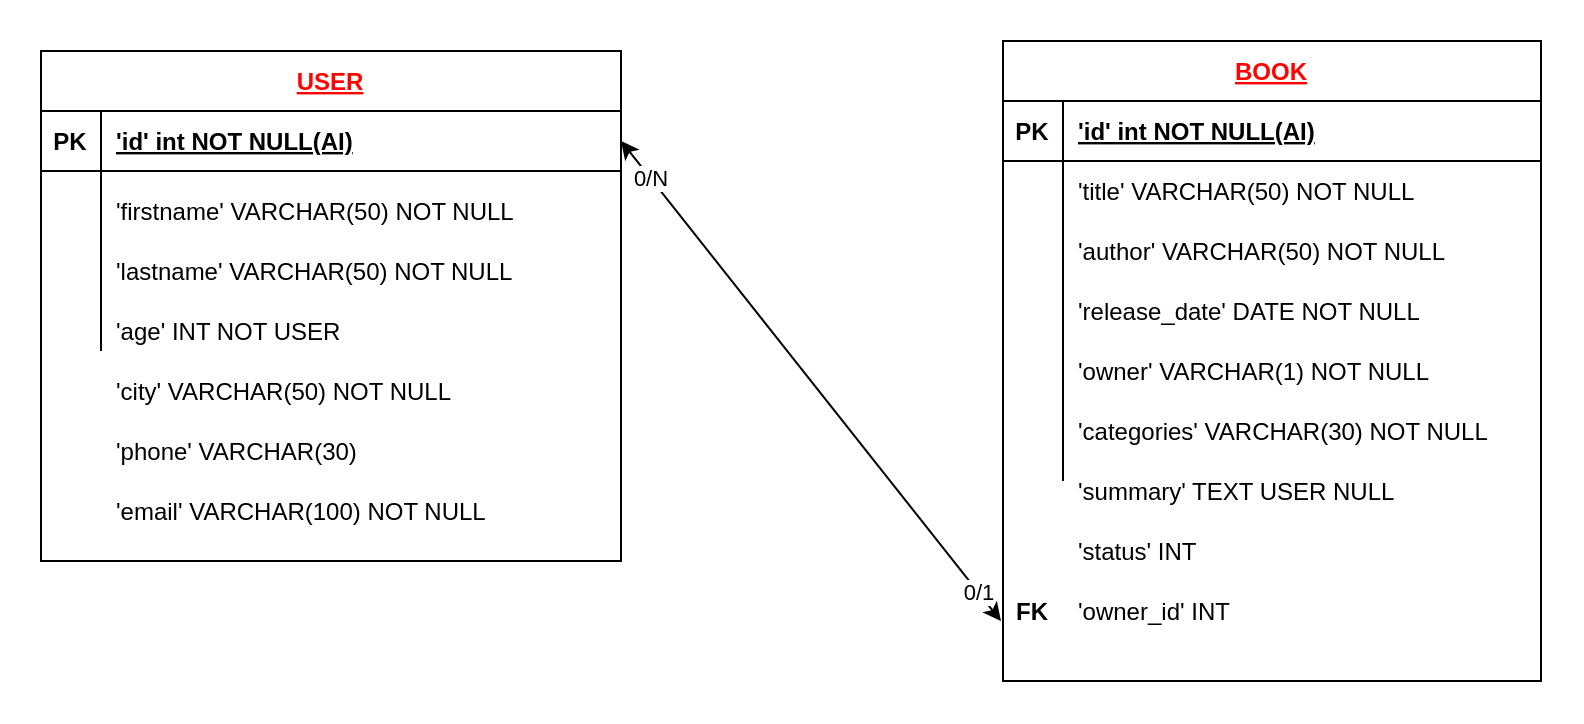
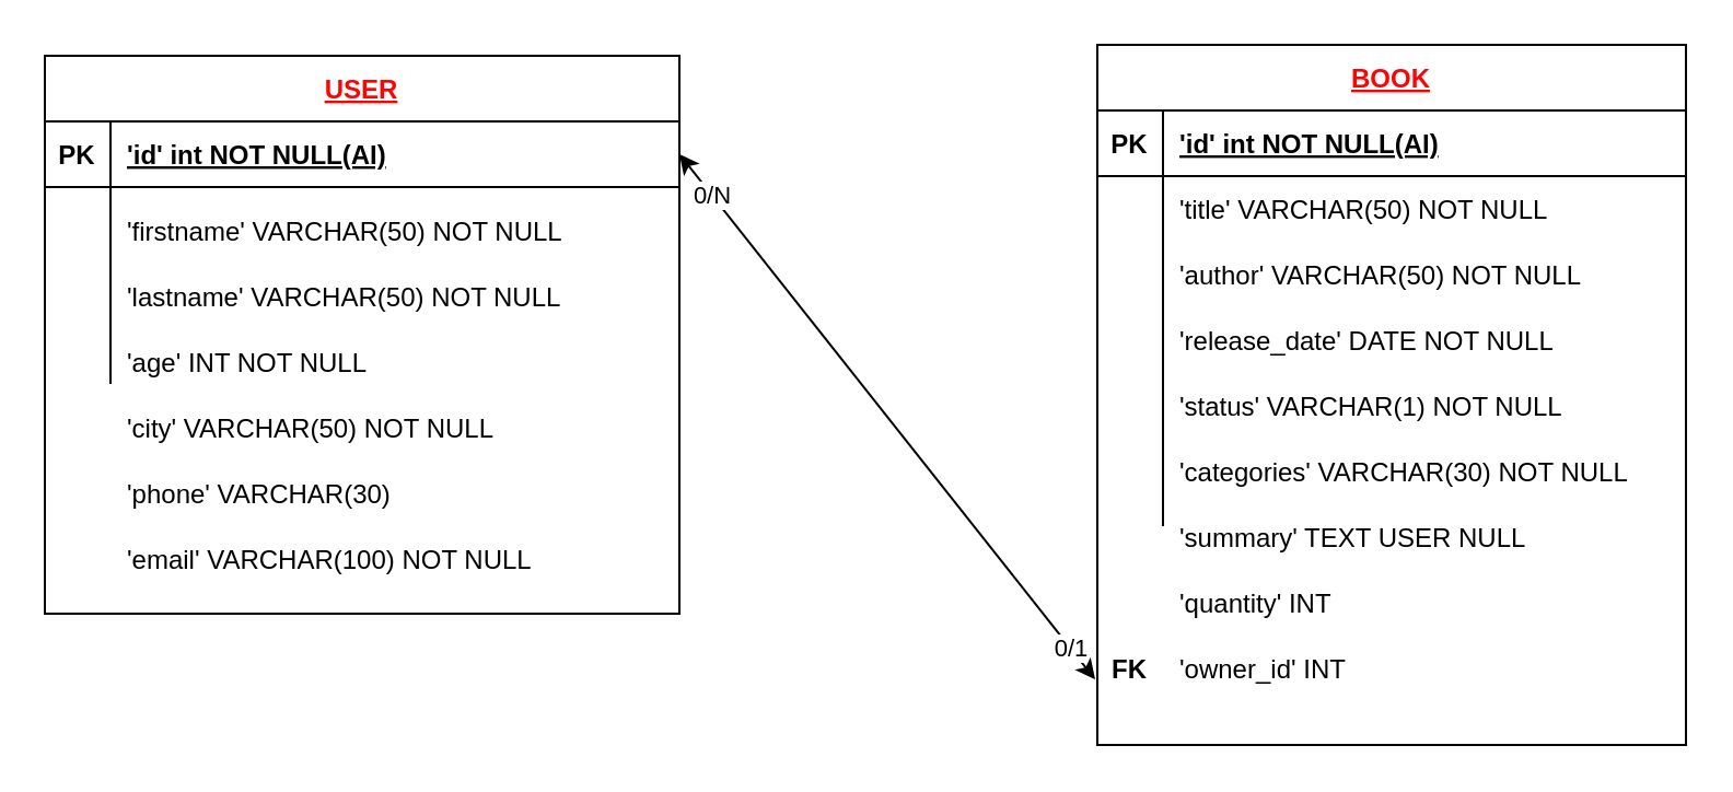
  <mxCell id="0" />
  <mxCell id="1" parent="0" />
  <mxCell id="2" value="USER" style="shape=table;startSize=30;container=1;collapsible=1;childLayout=tableLayout;fixedRows=1;rowLines=0;fontStyle=5;align=center;resizeLast=1;fontColor=#FF0303;" parent="1" vertex="1"><mxGeometry x="20" y="25" width="290" height="255" as="geometry"><mxRectangle x="120" y="120" width="70" height="30" as="alternateBounds" /></mxGeometry></mxCell>
  <mxCell id="3" value="" style="shape=partialRectangle;collapsible=0;dropTarget=0;pointerEvents=0;fillColor=none;points=[[0,0.5],[1,0.5]];portConstraint=eastwest;top=0;left=0;right=0;bottom=1;" parent="2" vertex="1"><mxGeometry y="30" width="290" height="30" as="geometry" /></mxCell>
  <mxCell id="4" value="PK" style="shape=partialRectangle;overflow=hidden;connectable=0;fillColor=none;top=0;left=0;bottom=0;right=0;fontStyle=1;" parent="3" vertex="1"><mxGeometry width="30" height="30" as="geometry" /></mxCell>
  <mxCell id="5" value="'id' int NOT NULL(AI)" style="shape=partialRectangle;overflow=hidden;connectable=0;fillColor=none;top=0;left=0;bottom=0;right=0;align=left;spacingLeft=6;fontStyle=5;" parent="3" vertex="1"><mxGeometry x="30" width="260" height="30" as="geometry" /></mxCell>
  <mxCell id="6" value="" style="shape=partialRectangle;collapsible=0;dropTarget=0;pointerEvents=0;fillColor=none;points=[[0,0.5],[1,0.5]];portConstraint=eastwest;top=0;left=0;right=0;bottom=0;" parent="2" vertex="1"><mxGeometry y="60" width="290" height="30" as="geometry" /></mxCell>
  <mxCell id="7" value="" style="shape=partialRectangle;overflow=hidden;connectable=0;fillColor=none;top=0;left=0;bottom=0;right=0;" parent="6" vertex="1"><mxGeometry width="30" height="30" as="geometry" /></mxCell>
  <mxCell id="8" value="" style="shape=partialRectangle;overflow=hidden;connectable=0;fillColor=none;top=0;left=0;bottom=0;right=0;align=left;spacingLeft=6;fontStyle=0" parent="6" vertex="1"><mxGeometry x="30" width="260" height="30" as="geometry" /></mxCell>
  <mxCell id="9" value="" style="shape=partialRectangle;collapsible=0;dropTarget=0;pointerEvents=0;fillColor=none;points=[[0,0.5],[1,0.5]];portConstraint=eastwest;top=0;left=0;right=0;bottom=0;" parent="2" vertex="1"><mxGeometry y="90" width="290" height="30" as="geometry" /></mxCell>
  <mxCell id="10" value="" style="shape=partialRectangle;overflow=hidden;connectable=0;fillColor=none;top=0;left=0;bottom=0;right=0;" parent="9" vertex="1"><mxGeometry width="30" height="30" as="geometry" /></mxCell>
  <mxCell id="11" value="" style="shape=partialRectangle;overflow=hidden;connectable=0;fillColor=none;top=0;left=0;bottom=0;right=0;align=left;spacingLeft=6;fontStyle=0" parent="9" vertex="1"><mxGeometry x="30" width="260" height="30" as="geometry" /></mxCell>
  <mxCell id="12" value="" style="shape=partialRectangle;collapsible=0;dropTarget=0;pointerEvents=0;fillColor=none;points=[[0,0.5],[1,0.5]];portConstraint=eastwest;top=0;left=0;right=0;bottom=0;" parent="2" vertex="1"><mxGeometry y="120" width="290" height="30" as="geometry" /></mxCell>
  <mxCell id="13" value="" style="shape=partialRectangle;overflow=hidden;connectable=0;fillColor=none;top=0;left=0;bottom=0;right=0;" parent="12" vertex="1"><mxGeometry width="30" height="30" as="geometry" /></mxCell>
  <mxCell id="14" value="" style="shape=partialRectangle;overflow=hidden;connectable=0;fillColor=none;top=0;left=0;bottom=0;right=0;align=left;spacingLeft=6;fontStyle=0" parent="12" vertex="1"><mxGeometry x="30" width="260" height="30" as="geometry" /></mxCell>
  <mxCell id="15" value="BOOK" style="shape=table;startSize=30;container=1;collapsible=1;childLayout=tableLayout;fixedRows=1;rowLines=0;fontStyle=5;align=center;resizeLast=1;fontColor=#FF0303;" parent="1" vertex="1"><mxGeometry x="501" y="20" width="269" height="320" as="geometry" /></mxCell>
  <mxCell id="16" value="" style="shape=partialRectangle;collapsible=0;dropTarget=0;pointerEvents=0;fillColor=none;points=[[0,0.5],[1,0.5]];portConstraint=eastwest;top=0;left=0;right=0;bottom=1;" parent="15" vertex="1"><mxGeometry y="30" width="269" height="30" as="geometry" /></mxCell>
  <mxCell id="17" value="PK" style="shape=partialRectangle;overflow=hidden;connectable=0;fillColor=none;top=0;left=0;bottom=0;right=0;fontStyle=1;" parent="16" vertex="1"><mxGeometry width="30" height="30" as="geometry" /></mxCell>
  <mxCell id="18" value="'id' int NOT NULL(AI)" style="shape=partialRectangle;overflow=hidden;connectable=0;fillColor=none;top=0;left=0;bottom=0;right=0;align=left;spacingLeft=6;fontStyle=5;" parent="16" vertex="1"><mxGeometry x="30" width="239" height="30" as="geometry" /></mxCell>
  <mxCell id="19" value="" style="shape=partialRectangle;collapsible=0;dropTarget=0;pointerEvents=0;fillColor=none;points=[[0,0.5],[1,0.5]];portConstraint=eastwest;top=0;left=0;right=0;bottom=0;" parent="15" vertex="1"><mxGeometry y="60" width="269" height="30" as="geometry" /></mxCell>
  <mxCell id="20" value="" style="shape=partialRectangle;overflow=hidden;connectable=0;fillColor=none;top=0;left=0;bottom=0;right=0;" parent="19" vertex="1"><mxGeometry width="30" height="30" as="geometry" /></mxCell>
  <mxCell id="21" value="'title' VARCHAR(50) NOT NULL" style="shape=partialRectangle;overflow=hidden;connectable=0;fillColor=none;top=0;left=0;bottom=0;right=0;align=left;spacingLeft=6;" parent="19" vertex="1"><mxGeometry x="30" width="239" height="30" as="geometry" /></mxCell>
  <mxCell id="22" value="" style="shape=partialRectangle;collapsible=0;dropTarget=0;pointerEvents=0;fillColor=none;points=[[0,0.5],[1,0.5]];portConstraint=eastwest;top=0;left=0;right=0;bottom=0;" parent="15" vertex="1"><mxGeometry y="90" width="269" height="40" as="geometry" /></mxCell>
  <mxCell id="23" value="" style="shape=partialRectangle;overflow=hidden;connectable=0;fillColor=none;top=0;left=0;bottom=0;right=0;" parent="22" vertex="1"><mxGeometry width="30" height="40" as="geometry" /></mxCell>
  <mxCell id="24" value="" style="shape=partialRectangle;overflow=hidden;connectable=0;fillColor=none;top=0;left=0;bottom=0;right=0;align=left;spacingLeft=6;" parent="22" vertex="1"><mxGeometry x="30" width="239" height="40" as="geometry" /></mxCell>
  <mxCell id="25" value="" style="shape=partialRectangle;collapsible=0;dropTarget=0;pointerEvents=0;fillColor=none;points=[[0,0.5],[1,0.5]];portConstraint=eastwest;top=0;left=0;right=0;bottom=0;" parent="15" vertex="1"><mxGeometry y="130" width="269" height="30" as="geometry" /></mxCell>
  <mxCell id="26" value="" style="shape=partialRectangle;overflow=hidden;connectable=0;fillColor=none;top=0;left=0;bottom=0;right=0;" parent="25" vertex="1"><mxGeometry width="30" height="30" as="geometry" /></mxCell>
  <mxCell id="27" value="" style="shape=partialRectangle;overflow=hidden;connectable=0;fillColor=none;top=0;left=0;bottom=0;right=0;align=left;spacingLeft=6;" parent="25" vertex="1"><mxGeometry x="30" width="239" height="30" as="geometry" /></mxCell>
  <mxCell id="28" value="" style="shape=partialRectangle;collapsible=0;dropTarget=0;pointerEvents=0;fillColor=none;points=[[0,0.5],[1,0.5]];portConstraint=eastwest;top=0;left=0;right=0;bottom=0;" parent="15" vertex="1"><mxGeometry y="160" width="269" height="30" as="geometry" /></mxCell>
  <mxCell id="29" value="" style="shape=partialRectangle;overflow=hidden;connectable=0;fillColor=none;top=0;left=0;bottom=0;right=0;" parent="28" vertex="1"><mxGeometry width="30" height="30" as="geometry" /></mxCell>
  <mxCell id="30" value="" style="shape=partialRectangle;overflow=hidden;connectable=0;fillColor=none;top=0;left=0;bottom=0;right=0;align=left;spacingLeft=6;" parent="28" vertex="1"><mxGeometry x="30" width="239" height="30" as="geometry" /></mxCell>
  <mxCell id="31" value="" style="shape=partialRectangle;collapsible=0;dropTarget=0;pointerEvents=0;fillColor=none;points=[[0,0.5],[1,0.5]];portConstraint=eastwest;top=0;left=0;right=0;bottom=0;" parent="15" vertex="1"><mxGeometry y="190" width="269" height="30" as="geometry" /></mxCell>
  <mxCell id="32" value="" style="shape=partialRectangle;overflow=hidden;connectable=0;fillColor=none;top=0;left=0;bottom=0;right=0;" parent="31" vertex="1"><mxGeometry width="30" height="30" as="geometry" /></mxCell>
  <mxCell id="33" value="" style="shape=partialRectangle;overflow=hidden;connectable=0;fillColor=none;top=0;left=0;bottom=0;right=0;align=left;spacingLeft=6;" parent="31" vertex="1"><mxGeometry x="30" width="239" height="30" as="geometry" /></mxCell>
  <mxCell id="34" value="'author' VARCHAR(50) NOT NULL" style="shape=partialRectangle;overflow=hidden;connectable=0;fillColor=none;top=0;left=0;bottom=0;right=0;align=left;spacingLeft=6;" vertex="1" parent="1"><mxGeometry x="531" y="110" width="239" height="30" as="geometry" /></mxCell>
  <mxCell id="35" value="'release_date' DATE NOT NULL" style="shape=partialRectangle;overflow=hidden;connectable=0;fillColor=none;top=0;left=0;bottom=0;right=0;align=left;spacingLeft=6;" vertex="1" parent="1"><mxGeometry x="531" y="140" width="239" height="30" as="geometry" /></mxCell>
- <mxCell id="36" value="'owner' VARCHAR(1) NOT NULL" style="shape=partialRectangle;overflow=hidden;connectable=0;fillColor=none;top=0;left=0;bottom=0;right=0;align=left;spacingLeft=6;" vertex="1" parent="1"><mxGeometry x="531" y="170" width="239" height="30" as="geometry" /></mxCell>
+ <mxCell id="36" value="'status' VARCHAR(1) NOT NULL" style="shape=partialRectangle;overflow=hidden;connectable=0;fillColor=none;top=0;left=0;bottom=0;right=0;align=left;spacingLeft=6;" vertex="1" parent="1"><mxGeometry x="531" y="170" width="239" height="30" as="geometry" /></mxCell>
  <mxCell id="37" value="'categories' VARCHAR(30) NOT NULL" style="shape=partialRectangle;overflow=hidden;connectable=0;fillColor=none;top=0;left=0;bottom=0;right=0;align=left;spacingLeft=6;" vertex="1" parent="1"><mxGeometry x="531" y="200" width="239" height="30" as="geometry" /></mxCell>
  <mxCell id="38" value="'summary' TEXT USER NULL" style="shape=partialRectangle;overflow=hidden;connectable=0;fillColor=none;top=0;left=0;bottom=0;right=0;align=left;spacingLeft=6;" vertex="1" parent="1"><mxGeometry x="531" y="230" width="239" height="30" as="geometry" /></mxCell>
- <mxCell id="39" value="'status' INT " style="shape=partialRectangle;overflow=hidden;connectable=0;fillColor=none;top=0;left=0;bottom=0;right=0;align=left;spacingLeft=6;" vertex="1" parent="1"><mxGeometry x="531" y="260" width="239" height="30" as="geometry" /></mxCell>
+ <mxCell id="39" value="'quantity' INT " style="shape=partialRectangle;overflow=hidden;connectable=0;fillColor=none;top=0;left=0;bottom=0;right=0;align=left;spacingLeft=6;" vertex="1" parent="1"><mxGeometry x="531" y="260" width="239" height="30" as="geometry" /></mxCell>
  <mxCell id="40" value="'firstname' VARCHAR(50) NOT NULL" style="shape=partialRectangle;overflow=hidden;connectable=0;fillColor=none;top=0;left=0;bottom=0;right=0;align=left;spacingLeft=6;" vertex="1" parent="1"><mxGeometry x="50" y="90" width="239" height="30" as="geometry" /></mxCell>
  <mxCell id="41" value="'lastname' VARCHAR(50) NOT NULL" style="shape=partialRectangle;overflow=hidden;connectable=0;fillColor=none;top=0;left=0;bottom=0;right=0;align=left;spacingLeft=6;" vertex="1" parent="1"><mxGeometry x="50" y="120" width="239" height="30" as="geometry" /></mxCell>
- <mxCell id="42" value="'age' INT NOT USER" style="shape=partialRectangle;overflow=hidden;connectable=0;fillColor=none;top=0;left=0;bottom=0;right=0;align=left;spacingLeft=6;" vertex="1" parent="1"><mxGeometry x="50" y="150" width="239" height="30" as="geometry" /></mxCell>
+ <mxCell id="42" value="'age' INT NOT NULL" style="shape=partialRectangle;overflow=hidden;connectable=0;fillColor=none;top=0;left=0;bottom=0;right=0;align=left;spacingLeft=6;" vertex="1" parent="1"><mxGeometry x="50" y="150" width="239" height="30" as="geometry" /></mxCell>
  <mxCell id="43" value="'city' VARCHAR(50) NOT NULL" style="shape=partialRectangle;overflow=hidden;connectable=0;fillColor=none;top=0;left=0;bottom=0;right=0;align=left;spacingLeft=6;" vertex="1" parent="1"><mxGeometry x="50" y="180" width="239" height="30" as="geometry" /></mxCell>
  <mxCell id="44" value="'phone' VARCHAR(30)" style="shape=partialRectangle;overflow=hidden;connectable=0;fillColor=none;top=0;left=0;bottom=0;right=0;align=left;spacingLeft=6;" vertex="1" parent="1"><mxGeometry x="50" y="210" width="239" height="30" as="geometry" /></mxCell>
  <mxCell id="45" value="'email' VARCHAR(100) NOT NULL" style="shape=partialRectangle;overflow=hidden;connectable=0;fillColor=none;top=0;left=0;bottom=0;right=0;align=left;spacingLeft=6;" vertex="1" parent="1"><mxGeometry x="50" y="240" width="239" height="30" as="geometry" /></mxCell>
  <mxCell id="46" value="" style="endArrow=classic;startArrow=classic;html=1;exitX=1;exitY=0.5;exitDx=0;exitDy=0;" edge="1" parent="1" source="3"><mxGeometry width="50" height="50" relative="1" as="geometry"><mxPoint x="380" y="130" as="sourcePoint" /><mxPoint x="500" y="310" as="targetPoint" /></mxGeometry></mxCell>
  <mxCell id="47" value="0/N" style="edgeLabel;html=1;align=center;verticalAlign=middle;resizable=0;points=[];" vertex="1" connectable="0" parent="46"><mxGeometry x="-0.848" relative="1" as="geometry"><mxPoint as="offset" /></mxGeometry></mxCell>
  <mxCell id="48" value="0/1" style="edgeLabel;html=1;align=center;verticalAlign=middle;resizable=0;points=[];" vertex="1" connectable="0" parent="46"><mxGeometry x="0.874" relative="1" as="geometry"><mxPoint as="offset" /></mxGeometry></mxCell>
  <mxCell id="49" value="FK" style="shape=partialRectangle;overflow=hidden;connectable=0;fillColor=none;top=0;left=0;bottom=0;right=0;fontStyle=1;" vertex="1" parent="1"><mxGeometry x="501" y="290" width="30" height="30" as="geometry" /></mxCell>
  <mxCell id="50" value="'owner_id' INT " style="shape=partialRectangle;overflow=hidden;connectable=0;fillColor=none;top=0;left=0;bottom=0;right=0;align=left;spacingLeft=6;" vertex="1" parent="1"><mxGeometry x="531" y="290" width="239" height="30" as="geometry" /></mxCell>
